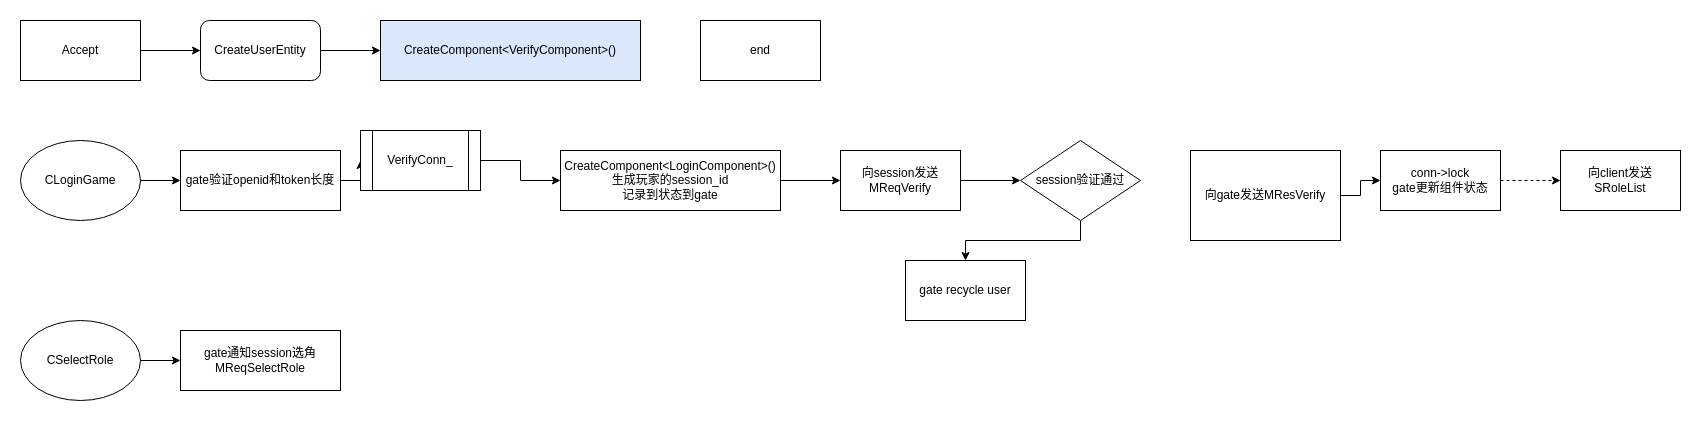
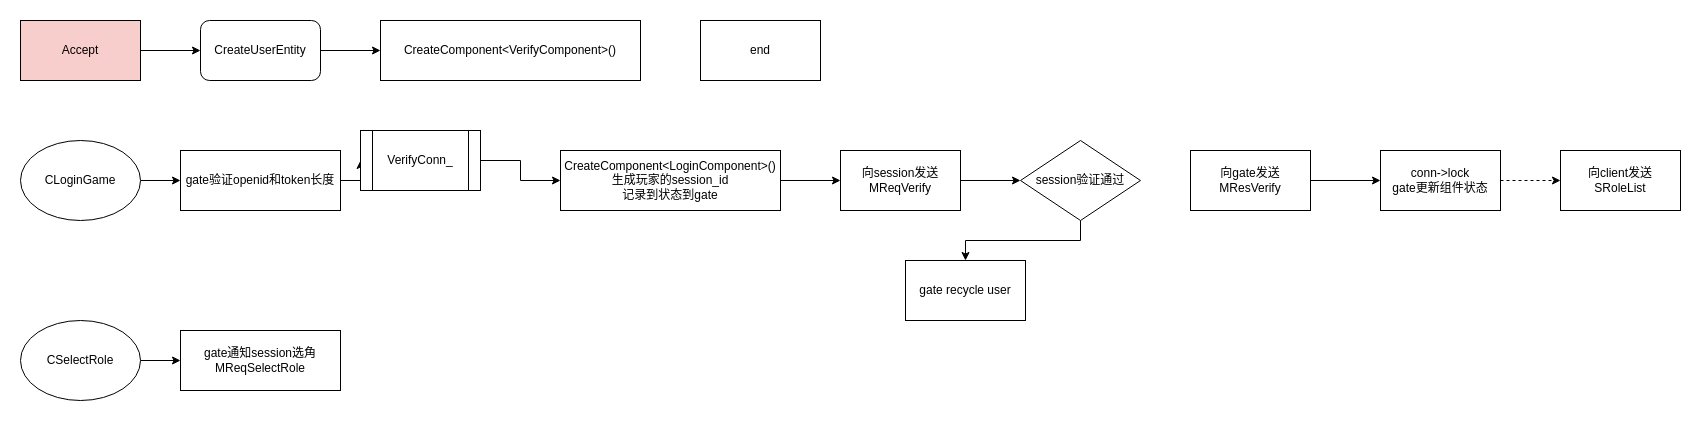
  <mxCell id="0" />
  <mxCell id="1" parent="0" />
  <mxCell id="2" value="" style="edgeStyle=orthogonalEdgeStyle;rounded=0;orthogonalLoop=1;jettySize=auto;html=1;" parent="1" source="3" target="5" edge="1"><mxGeometry relative="1" as="geometry" /></mxCell>
  <mxCell id="3" value="CLoginGame" style="ellipse;whiteSpace=wrap;html=1;" parent="1" vertex="1"><mxGeometry x="20" y="140" width="120" height="80" as="geometry" /></mxCell>
  <mxCell id="4" value="" style="edgeStyle=orthogonalEdgeStyle;rounded=0;orthogonalLoop=1;jettySize=auto;html=1;" parent="1" source="5" target="12" edge="1"><mxGeometry relative="1" as="geometry" /></mxCell>
  <mxCell id="5" value="gate验证openid和token长度" style="rounded=0;whiteSpace=wrap;html=1;" parent="1" vertex="1"><mxGeometry x="180" y="150" width="160" height="60" as="geometry" /></mxCell>
  <mxCell id="6" value="" style="edgeStyle=orthogonalEdgeStyle;rounded=0;orthogonalLoop=1;jettySize=auto;html=1;" parent="1" source="7" target="9" edge="1"><mxGeometry relative="1" as="geometry" /></mxCell>
- <mxCell id="7" value="Accept" style="rounded=0;whiteSpace=wrap;html=1;" parent="1" vertex="1"><mxGeometry x="20" y="20" width="120" height="60" as="geometry" /></mxCell>
+ <mxCell id="7" value="Accept" style="rounded=0;whiteSpace=wrap;html=1;fillColor=#f8cecc;" parent="1" vertex="1"><mxGeometry x="20" y="20" width="120" height="60" as="geometry" /></mxCell>
  <mxCell id="8" value="" style="edgeStyle=orthogonalEdgeStyle;rounded=0;orthogonalLoop=1;jettySize=auto;html=1;" parent="1" source="9" target="10" edge="1"><mxGeometry relative="1" as="geometry" /></mxCell>
  <mxCell id="9" value="CreateUserEntity" style="whiteSpace=wrap;html=1;rounded=1;" parent="1" vertex="1"><mxGeometry x="200" y="20" width="120" height="60" as="geometry" /></mxCell>
- <mxCell id="10" value="CreateComponent&amp;lt;VerifyComponent&amp;gt;()" style="rounded=0;whiteSpace=wrap;html=1;fillColor=#dae8fc;" parent="1" vertex="1"><mxGeometry x="380" y="20" width="260" height="60" as="geometry" /></mxCell>
+ <mxCell id="10" value="CreateComponent&amp;lt;VerifyComponent&amp;gt;()" style="rounded=0;whiteSpace=wrap;html=1;" parent="1" vertex="1"><mxGeometry x="380" y="20" width="260" height="60" as="geometry" /></mxCell>
  <mxCell id="11" value="" style="edgeStyle=orthogonalEdgeStyle;rounded=0;orthogonalLoop=1;jettySize=auto;html=1;" parent="1" source="12" target="14" edge="1"><mxGeometry relative="1" as="geometry" /></mxCell>
  <mxCell id="12" value="VerifyConn_" style="shape=process;whiteSpace=wrap;html=1;backgroundOutline=1;" parent="1" vertex="1"><mxGeometry x="360" y="130" width="120" height="60" as="geometry" /></mxCell>
  <mxCell id="13" value="" style="edgeStyle=orthogonalEdgeStyle;rounded=0;orthogonalLoop=1;jettySize=auto;html=1;" parent="1" source="14" target="16" edge="1"><mxGeometry relative="1" as="geometry" /></mxCell>
  <mxCell id="14" value="CreateComponent&amp;lt;LoginComponent&amp;gt;()&lt;br&gt;生成玩家的session_id&lt;br&gt;记录到状态到gate" style="rounded=0;whiteSpace=wrap;html=1;" parent="1" vertex="1"><mxGeometry x="560" y="150" width="220" height="60" as="geometry" /></mxCell>
  <mxCell id="15" value="" style="edgeStyle=orthogonalEdgeStyle;rounded=0;orthogonalLoop=1;jettySize=auto;html=1;" edge="1" parent="1" source="16" target="19"><mxGeometry relative="1" as="geometry" /></mxCell>
  <mxCell id="16" value="向session发送MReqVerify" style="rounded=0;whiteSpace=wrap;html=1;" parent="1" vertex="1"><mxGeometry x="840" y="150" width="120" height="60" as="geometry" /></mxCell>
  <mxCell id="17" value="end" style="whiteSpace=wrap;html=1;rounded=0;" parent="1" vertex="1"><mxGeometry x="700" y="20" width="120" height="60" as="geometry" /></mxCell>
  <mxCell id="18" value="" style="edgeStyle=orthogonalEdgeStyle;rounded=0;orthogonalLoop=1;jettySize=auto;html=1;" edge="1" parent="1" source="19" target="22"><mxGeometry relative="1" as="geometry" /></mxCell>
  <mxCell id="19" value="session验证通过" style="rhombus;whiteSpace=wrap;html=1;rounded=0;" vertex="1" parent="1"><mxGeometry x="1020" y="140" width="120" height="80" as="geometry" /></mxCell>
  <mxCell id="20" value="" style="edgeStyle=orthogonalEdgeStyle;rounded=0;orthogonalLoop=1;jettySize=auto;html=1;" edge="1" parent="1" source="21" target="27"><mxGeometry relative="1" as="geometry" /></mxCell>
- <mxCell id="21" value="向gate发送MResVerify" style="whiteSpace=wrap;html=1;rounded=0;" vertex="1" parent="1"><mxGeometry x="1190" y="150" width="150" height="90" as="geometry" /></mxCell>
+ <mxCell id="21" value="向gate发送MResVerify" style="whiteSpace=wrap;html=1;rounded=0;" vertex="1" parent="1"><mxGeometry x="1190" y="150" width="120" height="60" as="geometry" /></mxCell>
  <mxCell id="22" value="gate recycle&amp;nbsp;user" style="whiteSpace=wrap;html=1;rounded=0;" vertex="1" parent="1"><mxGeometry x="905" y="260" width="120" height="60" as="geometry" /></mxCell>
  <mxCell id="23" value="" style="edgeStyle=orthogonalEdgeStyle;rounded=0;orthogonalLoop=1;jettySize=auto;html=1;" edge="1" parent="1" source="24" target="25"><mxGeometry relative="1" as="geometry" /></mxCell>
  <mxCell id="24" value="CSelectRole" style="ellipse;whiteSpace=wrap;html=1;" vertex="1" parent="1"><mxGeometry x="20" y="320" width="120" height="80" as="geometry" /></mxCell>
  <mxCell id="25" value="gate通知session选角&lt;br&gt;MReqSelectRole" style="whiteSpace=wrap;html=1;" vertex="1" parent="1"><mxGeometry x="180" y="330" width="160" height="60" as="geometry" /></mxCell>
  <mxCell id="26" value="" style="edgeStyle=orthogonalEdgeStyle;rounded=0;orthogonalLoop=1;jettySize=auto;html=1;dashed=1;" edge="1" parent="1" source="27" target="28"><mxGeometry relative="1" as="geometry" /></mxCell>
  <mxCell id="27" value="&lt;div&gt;conn-&amp;gt;lock&lt;/div&gt;&lt;div&gt;gate更新组件状态&lt;/div&gt;" style="whiteSpace=wrap;html=1;rounded=0;" vertex="1" parent="1"><mxGeometry x="1380" y="150" width="120" height="60" as="geometry" /></mxCell>
  <mxCell id="28" value="向client发送&lt;br&gt;SRoleList" style="whiteSpace=wrap;html=1;rounded=0;" vertex="1" parent="1"><mxGeometry x="1560" y="150" width="120" height="60" as="geometry" /></mxCell>
